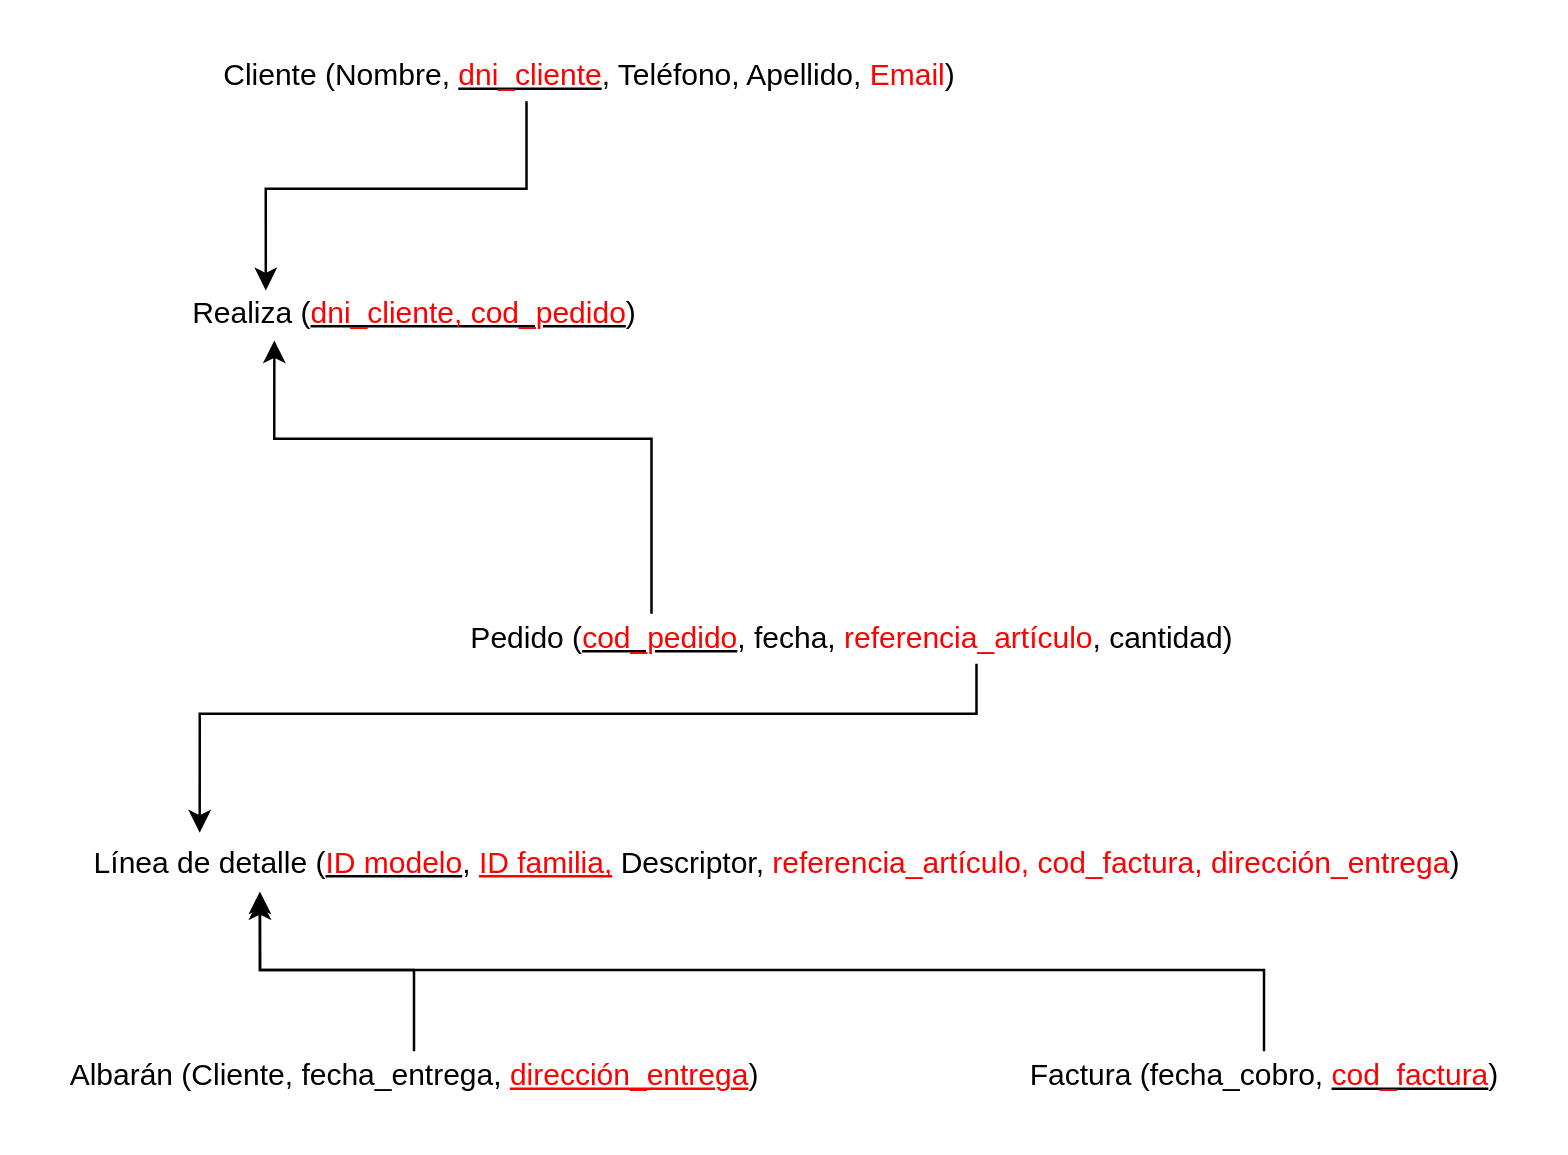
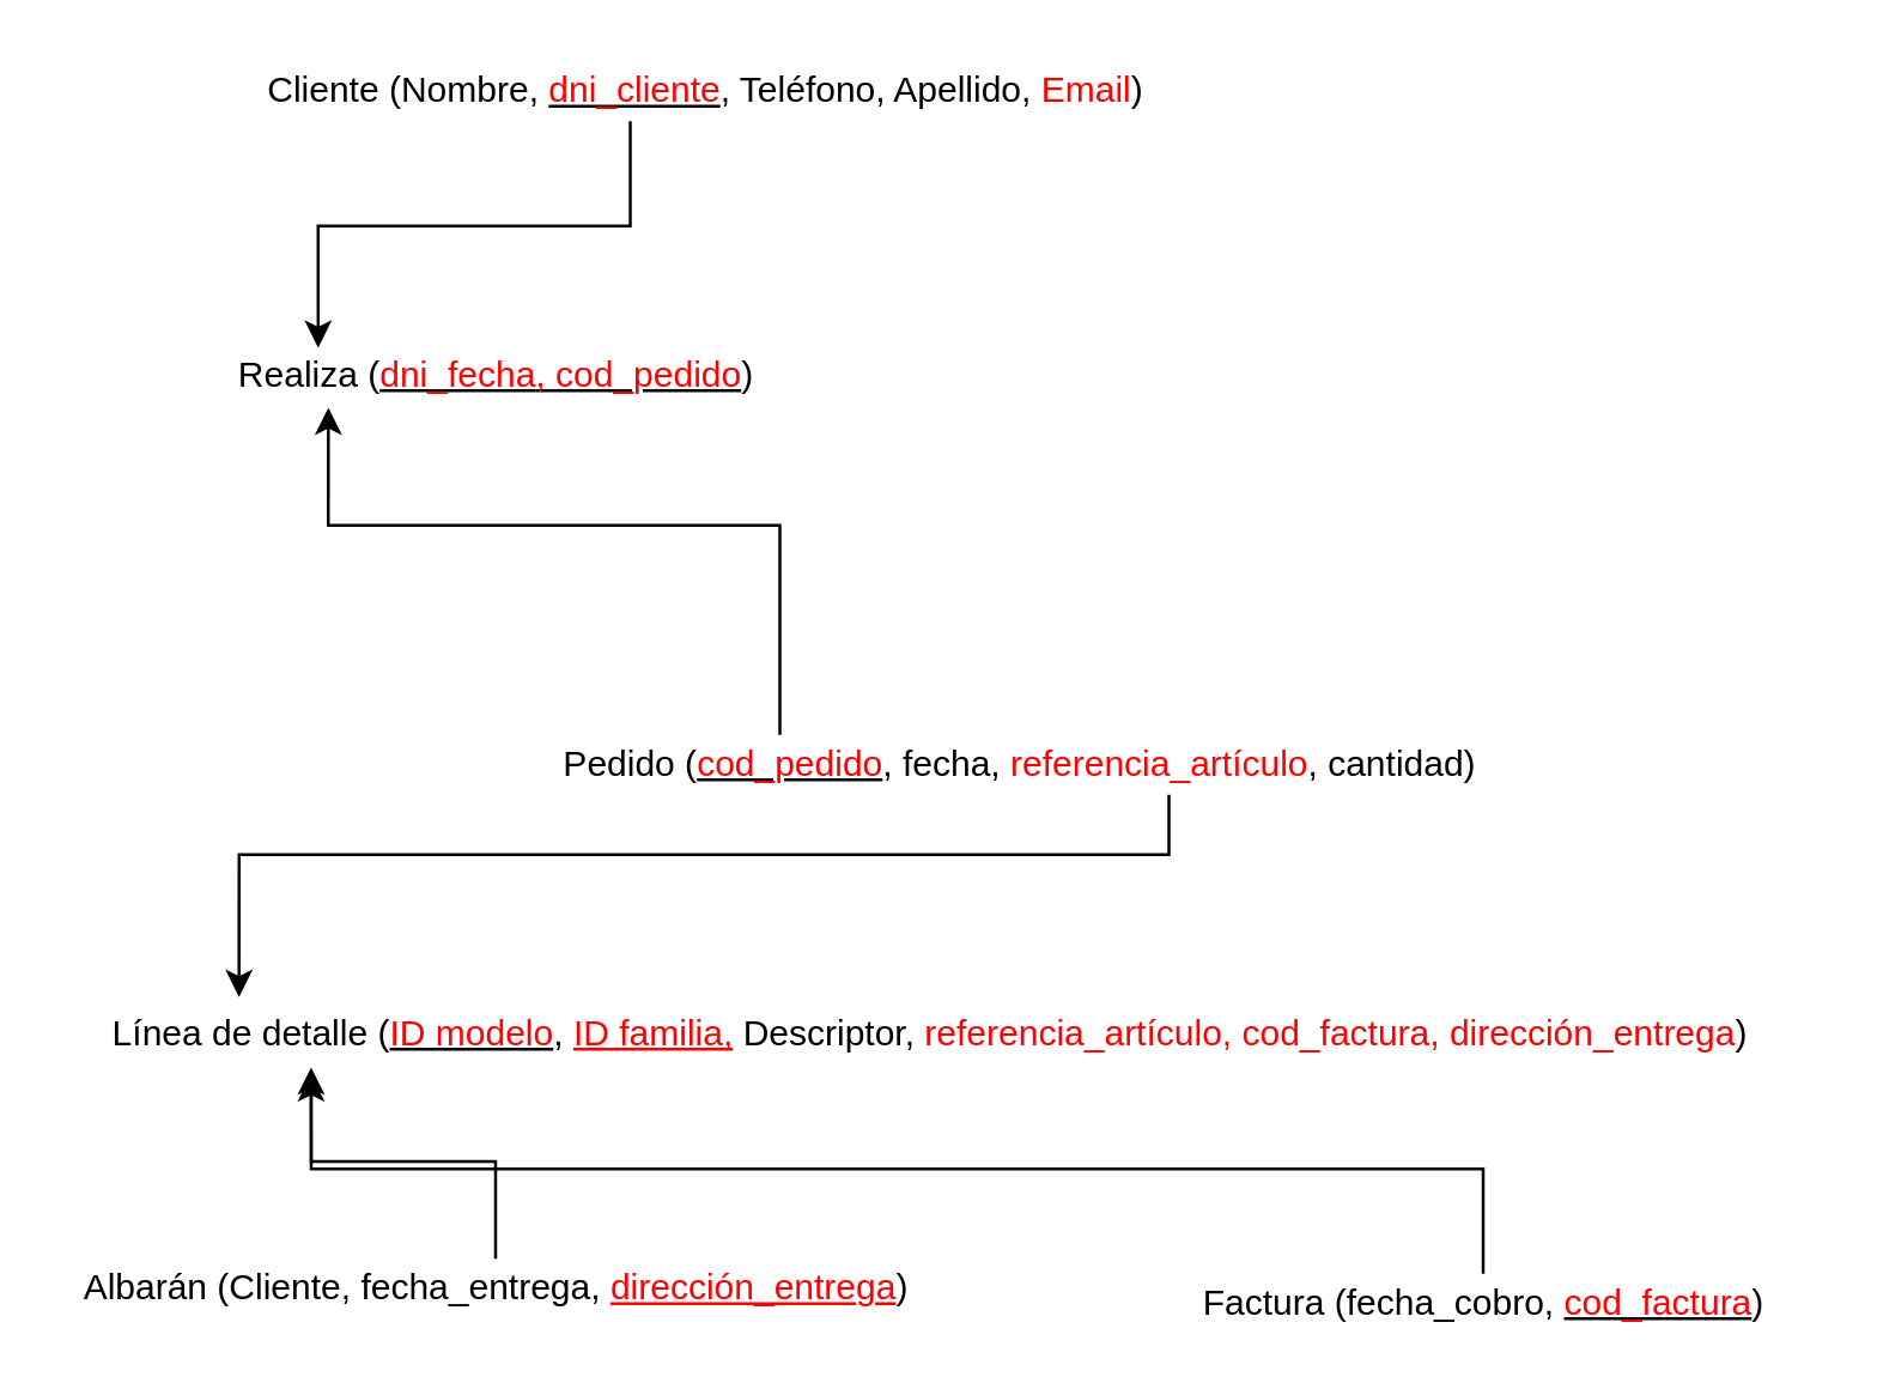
  <mxCell id="0" />
  <mxCell id="1" parent="0" />
  <mxCell id="2" value="Cliente (Nombre, &lt;u&gt;&lt;font color=&quot;#ff0000&quot;&gt;dni_cliente&lt;/font&gt;&lt;/u&gt;, Teléfono, Apellido, &lt;font color=&quot;#ff0000&quot;&gt;Email&lt;/font&gt;)" style="text;html=1;align=center;verticalAlign=middle;resizable=0;points=[];autosize=1;strokeColor=none;fillColor=none;" parent="1" vertex="1"><mxGeometry x="80" y="20" width="310" height="20" as="geometry" /></mxCell>
- <mxCell id="3" value="Realiza (&lt;u&gt;&lt;font color=&quot;#ff0000&quot;&gt;dni_cliente&lt;/font&gt;&lt;/u&gt;&lt;u&gt;&lt;font color=&quot;#ff0000&quot;&gt;, cod_pedido&lt;/font&gt;&lt;/u&gt;)" style="text;html=1;align=center;verticalAlign=middle;resizable=0;points=[];autosize=1;strokeColor=none;fillColor=none;" parent="1" vertex="1"><mxGeometry x="70" y="115" width="190" height="20" as="geometry" /></mxCell>
+ <mxCell id="3" value="Realiza (&lt;u&gt;&lt;font color=&quot;#ff0000&quot;&gt;dni_fecha&lt;/font&gt;&lt;/u&gt;&lt;u&gt;&lt;font color=&quot;#ff0000&quot;&gt;, cod_pedido&lt;/font&gt;&lt;/u&gt;)" style="text;html=1;align=center;verticalAlign=middle;resizable=0;points=[];autosize=1;strokeColor=none;fillColor=none;" parent="1" vertex="1"><mxGeometry x="70" y="115" width="190" height="20" as="geometry" /></mxCell>
  <mxCell id="4" value="Pedido (&lt;u&gt;&lt;font color=&quot;#ff0000&quot;&gt;cod_pedido&lt;/font&gt;&lt;/u&gt;, fecha, &lt;font color=&quot;#ff0000&quot;&gt;referencia_artículo&lt;/font&gt;, cantidad)" style="text;html=1;align=center;verticalAlign=middle;resizable=0;points=[];autosize=1;strokeColor=none;fillColor=none;" parent="1" vertex="1"><mxGeometry x="180" y="245" width="320" height="20" as="geometry" /></mxCell>
  <mxCell id="5" value="Línea de detalle (&lt;u&gt;&lt;font color=&quot;#ff0000&quot;&gt;ID modelo&lt;/font&gt;&lt;/u&gt;,&amp;nbsp;&lt;font color=&quot;#ff0000&quot;&gt;&lt;u&gt;ID familia,&lt;/u&gt;&amp;nbsp;&lt;/font&gt;Descriptor, &lt;font color=&quot;#ff0000&quot;&gt;referencia_artículo, cod_factura, dirección_entrega&lt;/font&gt;)" style="text;html=1;align=center;verticalAlign=middle;resizable=0;points=[];autosize=1;strokeColor=none;fillColor=none;" parent="1" vertex="1"><mxGeometry x="30" y="335" width="560" height="20" as="geometry" /></mxCell>
  <mxCell id="6" style="edgeStyle=orthogonalEdgeStyle;rounded=0;orthogonalLoop=1;jettySize=auto;html=1;entryX=0.206;entryY=1.033;entryDx=0;entryDy=0;entryPerimeter=0;" parent="1" source="4" target="3" edge="1"><mxGeometry relative="1" as="geometry"><Array as="points"><mxPoint x="260" y="175" /><mxPoint x="109" y="175" /></Array></mxGeometry></mxCell>
  <mxCell id="7" style="edgeStyle=orthogonalEdgeStyle;rounded=0;orthogonalLoop=1;jettySize=auto;html=1;entryX=0.188;entryY=0.033;entryDx=0;entryDy=0;entryPerimeter=0;" parent="1" source="2" target="3" edge="1"><mxGeometry relative="1" as="geometry"><Array as="points"><mxPoint x="210" y="75" /><mxPoint x="106" y="75" /></Array></mxGeometry></mxCell>
  <mxCell id="8" value="Albarán (Cliente, fecha_entrega,&amp;nbsp;&lt;font color=&quot;#ff0000&quot;&gt;&lt;u&gt;dirección_entrega&lt;/u&gt;&lt;/font&gt;)" style="text;html=1;align=center;verticalAlign=middle;resizable=0;points=[];autosize=1;strokeColor=none;fillColor=none;" parent="1" vertex="1"><mxGeometry x="20" y="420" width="290" height="20" as="geometry" /></mxCell>
  <mxCell id="9" style="edgeStyle=orthogonalEdgeStyle;rounded=0;orthogonalLoop=1;jettySize=auto;html=1;entryX=0.131;entryY=1.167;entryDx=0;entryDy=0;entryPerimeter=0;" edge="1" parent="1" source="10" target="5"><mxGeometry relative="1" as="geometry" /></mxCell>
- <mxCell id="10" value="Factura (fecha_cobro, &lt;u&gt;&lt;font color=&quot;#ff0000&quot;&gt;cod_factura&lt;/font&gt;&lt;/u&gt;)" style="text;html=1;align=center;verticalAlign=middle;resizable=0;points=[];autosize=1;strokeColor=none;fillColor=none;" parent="1" vertex="1"><mxGeometry x="405" y="420" width="200" height="20" as="geometry" /></mxCell>
+ <mxCell id="10" value="Factura (fecha_cobro, &lt;u&gt;&lt;font color=&quot;#ff0000&quot;&gt;cod_factura&lt;/font&gt;&lt;/u&gt;)" style="text;html=1;align=center;verticalAlign=middle;resizable=0;points=[];autosize=1;strokeColor=none;fillColor=none;" parent="1" vertex="1"><mxGeometry x="395" y="425" width="200" height="20" as="geometry" /></mxCell>
  <mxCell id="11" style="edgeStyle=orthogonalEdgeStyle;rounded=0;orthogonalLoop=1;jettySize=auto;html=1;entryX=0.131;entryY=1.055;entryDx=0;entryDy=0;entryPerimeter=0;" parent="1" source="8" target="5" edge="1"><mxGeometry relative="1" as="geometry" /></mxCell>
  <mxCell id="12" style="edgeStyle=orthogonalEdgeStyle;rounded=0;orthogonalLoop=1;jettySize=auto;html=1;entryX=0.088;entryY=-0.122;entryDx=0;entryDy=0;entryPerimeter=0;" parent="1" source="4" target="5" edge="1"><mxGeometry relative="1" as="geometry"><Array as="points"><mxPoint x="390" y="285" /><mxPoint x="79" y="285" /></Array></mxGeometry></mxCell>
